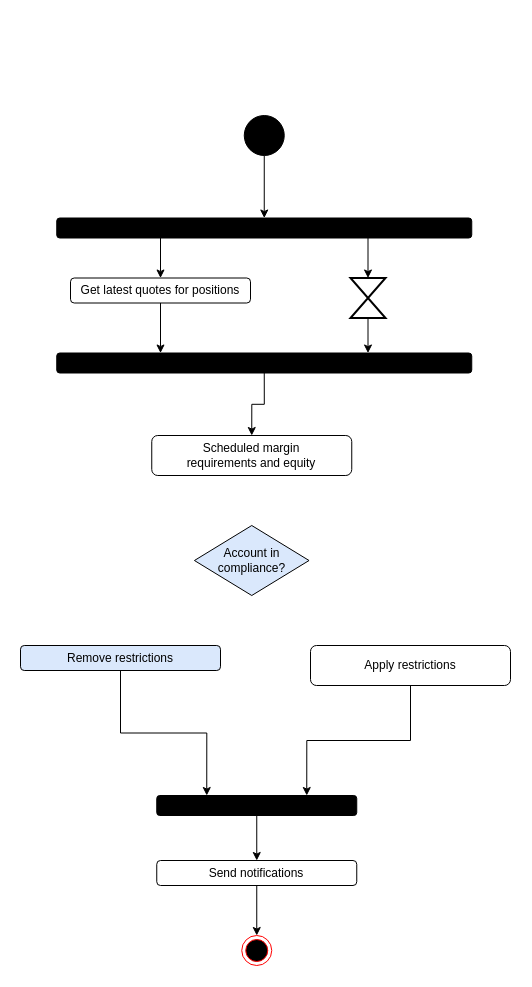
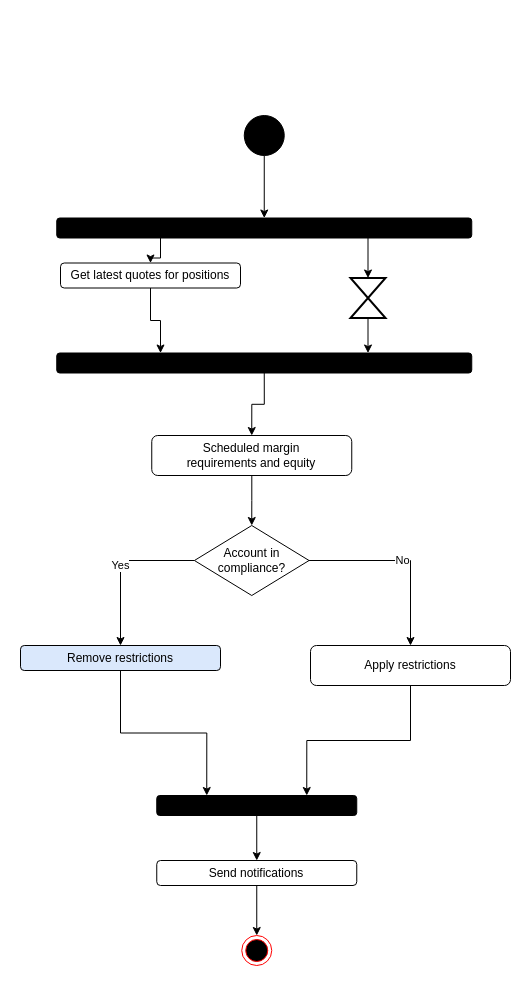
  <mxCell id="0" />
  <mxCell id="1" parent="0" />
  <mxCell id="2" value="" style="ellipse;html=1;shape=endState;fillColor=#000000;strokeColor=#ff0000;" vertex="1" parent="1"><mxGeometry x="241.25" y="935" width="30" height="30" as="geometry" /></mxCell>
- <mxCell id="5" value="Account in compliance?" style="rhombus;whiteSpace=wrap;html=1;fillColor=#dae8fc;" vertex="1" parent="1"><mxGeometry x="193.93" y="525" width="114.63" height="70" as="geometry" /></mxCell>
+ <mxCell id="3" value="Yes" style="edgeStyle=orthogonalEdgeStyle;rounded=0;orthogonalLoop=1;jettySize=auto;html=1;exitX=0;exitY=0.5;exitDx=0;exitDy=0;" edge="1" parent="1" source="5" target="16"><mxGeometry relative="1" as="geometry" /></mxCell>
+ <mxCell id="4" value="No" style="edgeStyle=orthogonalEdgeStyle;rounded=0;orthogonalLoop=1;jettySize=auto;html=1;entryX=0.5;entryY=0;entryDx=0;entryDy=0;" edge="1" parent="1" source="5" target="8"><mxGeometry relative="1" as="geometry" /></mxCell>
+ <mxCell id="5" value="Account in compliance?" style="rhombus;whiteSpace=wrap;html=1;" vertex="1" parent="1"><mxGeometry x="193.93" y="525" width="114.63" height="70" as="geometry" /></mxCell>
  <mxCell id="6" style="edgeStyle=orthogonalEdgeStyle;rounded=0;orthogonalLoop=1;jettySize=auto;html=1;entryX=0.5;entryY=0;entryDx=0;entryDy=0;exitX=0.5;exitY=1;exitDx=0;exitDy=0;" edge="1" parent="1" source="14" target="2"><mxGeometry relative="1" as="geometry" /></mxCell>
  <mxCell id="7" style="edgeStyle=orthogonalEdgeStyle;rounded=0;orthogonalLoop=1;jettySize=auto;html=1;exitX=0.5;exitY=1;exitDx=0;exitDy=0;entryX=1;entryY=0.75;entryDx=0;entryDy=0;" edge="1" parent="1" source="8" target="17"><mxGeometry relative="1" as="geometry" /></mxCell>
  <mxCell id="8" value="Apply restrictions" style="rounded=1;whiteSpace=wrap;html=1;fillColor=#FFFFFF;" vertex="1" parent="1"><mxGeometry x="310" y="645" width="200" height="40" as="geometry" /></mxCell>
+ <mxCell id="9" style="edgeStyle=orthogonalEdgeStyle;rounded=0;orthogonalLoop=1;jettySize=auto;html=1;entryX=0.5;entryY=0;entryDx=0;entryDy=0;" edge="1" parent="1" source="12" target="5"><mxGeometry relative="1" as="geometry"><mxPoint x="251.25" y="525" as="targetPoint" /></mxGeometry></mxCell>
  <mxCell id="10" style="edgeStyle=orthogonalEdgeStyle;rounded=0;orthogonalLoop=1;jettySize=auto;html=1;entryX=1;entryY=0.25;entryDx=0;entryDy=0;" edge="1" parent="1" source="11" target="26"><mxGeometry relative="1" as="geometry" /></mxCell>
- <mxCell id="11" value="Get latest quotes for positions" style="rounded=1;whiteSpace=wrap;html=1;fillColor=#FFFFFF;" vertex="1" parent="1"><mxGeometry x="70" y="277.5" width="180" height="25" as="geometry" /></mxCell>
+ <mxCell id="11" value="Get latest quotes for positions" style="rounded=1;whiteSpace=wrap;html=1;fillColor=#FFFFFF;" vertex="1" parent="1"><mxGeometry x="60" y="262.5" width="180" height="25" as="geometry" /></mxCell>
  <mxCell id="12" value="Scheduled margin &lt;br&gt;requirements&amp;nbsp;and equity" style="rounded=1;whiteSpace=wrap;html=1;fillColor=#FFFFFF;" vertex="1" parent="1"><mxGeometry x="151.25" y="435" width="200" height="40" as="geometry" /></mxCell>
  <mxCell id="13" style="edgeStyle=orthogonalEdgeStyle;rounded=0;orthogonalLoop=1;jettySize=auto;html=1;entryX=0.5;entryY=0;entryDx=0;entryDy=0;" edge="1" parent="1" source="26" target="12"><mxGeometry relative="1" as="geometry"><mxPoint x="251.25" y="390" as="sourcePoint" /><mxPoint x="251.25" y="505" as="targetPoint" /></mxGeometry></mxCell>
  <mxCell id="14" value="Send notifications" style="rounded=1;whiteSpace=wrap;html=1;fillColor=#FFFFFF;" vertex="1" parent="1"><mxGeometry x="156.25" y="860" width="200" height="25" as="geometry" /></mxCell>
  <mxCell id="15" style="edgeStyle=orthogonalEdgeStyle;rounded=0;orthogonalLoop=1;jettySize=auto;html=1;exitX=0.5;exitY=1;exitDx=0;exitDy=0;entryX=1;entryY=0.25;entryDx=0;entryDy=0;" edge="1" parent="1" source="16" target="17"><mxGeometry relative="1" as="geometry"><mxPoint x="340" y="575" as="targetPoint" /></mxGeometry></mxCell>
  <mxCell id="16" value="Remove restrictions" style="rounded=1;whiteSpace=wrap;html=1;fillColor=#dae8fc;" vertex="1" parent="1"><mxGeometry x="20" y="645" width="200" height="25" as="geometry" /></mxCell>
  <mxCell id="17" value="" style="rounded=1;whiteSpace=wrap;html=1;fillColor=#000000;rotation=-90;" vertex="1" parent="1"><mxGeometry x="246.25" y="705" width="20" height="200" as="geometry" /></mxCell>
  <mxCell id="18" style="edgeStyle=orthogonalEdgeStyle;rounded=0;orthogonalLoop=1;jettySize=auto;html=1;entryX=0.5;entryY=0;entryDx=0;entryDy=0;exitX=0;exitY=0.5;exitDx=0;exitDy=0;" edge="1" parent="1" source="17" target="14"><mxGeometry relative="1" as="geometry"><mxPoint x="415" y="725" as="sourcePoint" /><mxPoint x="445" y="705" as="targetPoint" /></mxGeometry></mxCell>
  <mxCell id="19" style="edgeStyle=orthogonalEdgeStyle;rounded=0;orthogonalLoop=1;jettySize=auto;html=1;exitX=0.5;exitY=1;exitDx=0;exitDy=0;entryX=1;entryY=0.5;entryDx=0;entryDy=0;" edge="1" parent="1" source="20" target="25"><mxGeometry relative="1" as="geometry" /></mxCell>
  <mxCell id="20" value="" style="ellipse;whiteSpace=wrap;html=1;aspect=fixed;fillColor=#000000;" vertex="1" parent="1"><mxGeometry x="243.75" y="115" width="40" height="40" as="geometry" /></mxCell>
  <mxCell id="21" style="edgeStyle=orthogonalEdgeStyle;rounded=0;orthogonalLoop=1;jettySize=auto;html=1;exitX=0.5;exitY=1;exitDx=0;exitDy=0;exitPerimeter=0;entryX=1;entryY=0.75;entryDx=0;entryDy=0;" edge="1" parent="1" source="22" target="26"><mxGeometry relative="1" as="geometry" /></mxCell>
  <mxCell id="22" value="" style="html=1;shape=mxgraph.sysml.timeEvent;strokeWidth=2;verticalLabelPosition=bottom;verticalAlignment=top;" vertex="1" parent="1"><mxGeometry x="350" y="277.5" width="35" height="40" as="geometry" /></mxCell>
  <mxCell id="23" style="edgeStyle=orthogonalEdgeStyle;rounded=0;orthogonalLoop=1;jettySize=auto;html=1;exitX=0;exitY=0.75;exitDx=0;exitDy=0;entryX=0.5;entryY=0;entryDx=0;entryDy=0;entryPerimeter=0;" edge="1" parent="1" source="25" target="22"><mxGeometry relative="1" as="geometry" /></mxCell>
  <mxCell id="24" style="edgeStyle=orthogonalEdgeStyle;rounded=0;orthogonalLoop=1;jettySize=auto;html=1;exitX=0;exitY=0.25;exitDx=0;exitDy=0;" edge="1" parent="1" source="25" target="11"><mxGeometry relative="1" as="geometry" /></mxCell>
  <mxCell id="25" value="" style="rounded=1;whiteSpace=wrap;html=1;fillColor=#000000;rotation=-90;" vertex="1" parent="1"><mxGeometry x="253.75" y="20" width="20" height="415" as="geometry" /></mxCell>
  <mxCell id="26" value="" style="rounded=1;whiteSpace=wrap;html=1;fillColor=#000000;rotation=-90;" vertex="1" parent="1"><mxGeometry x="253.75" y="155" width="20" height="415" as="geometry" /></mxCell>
